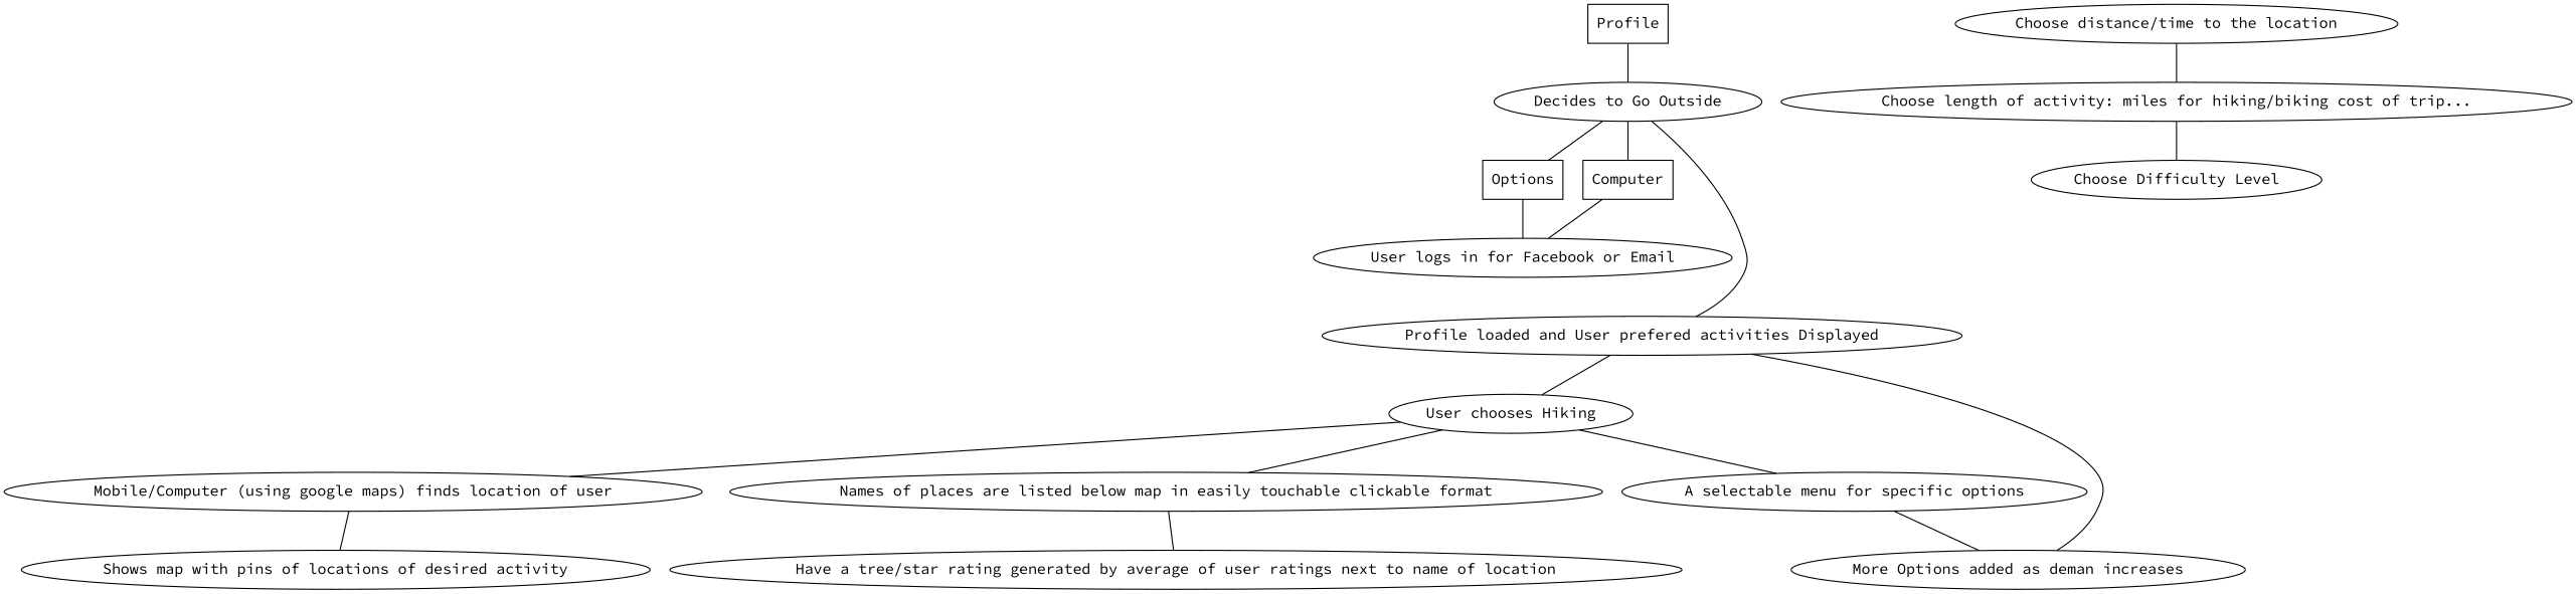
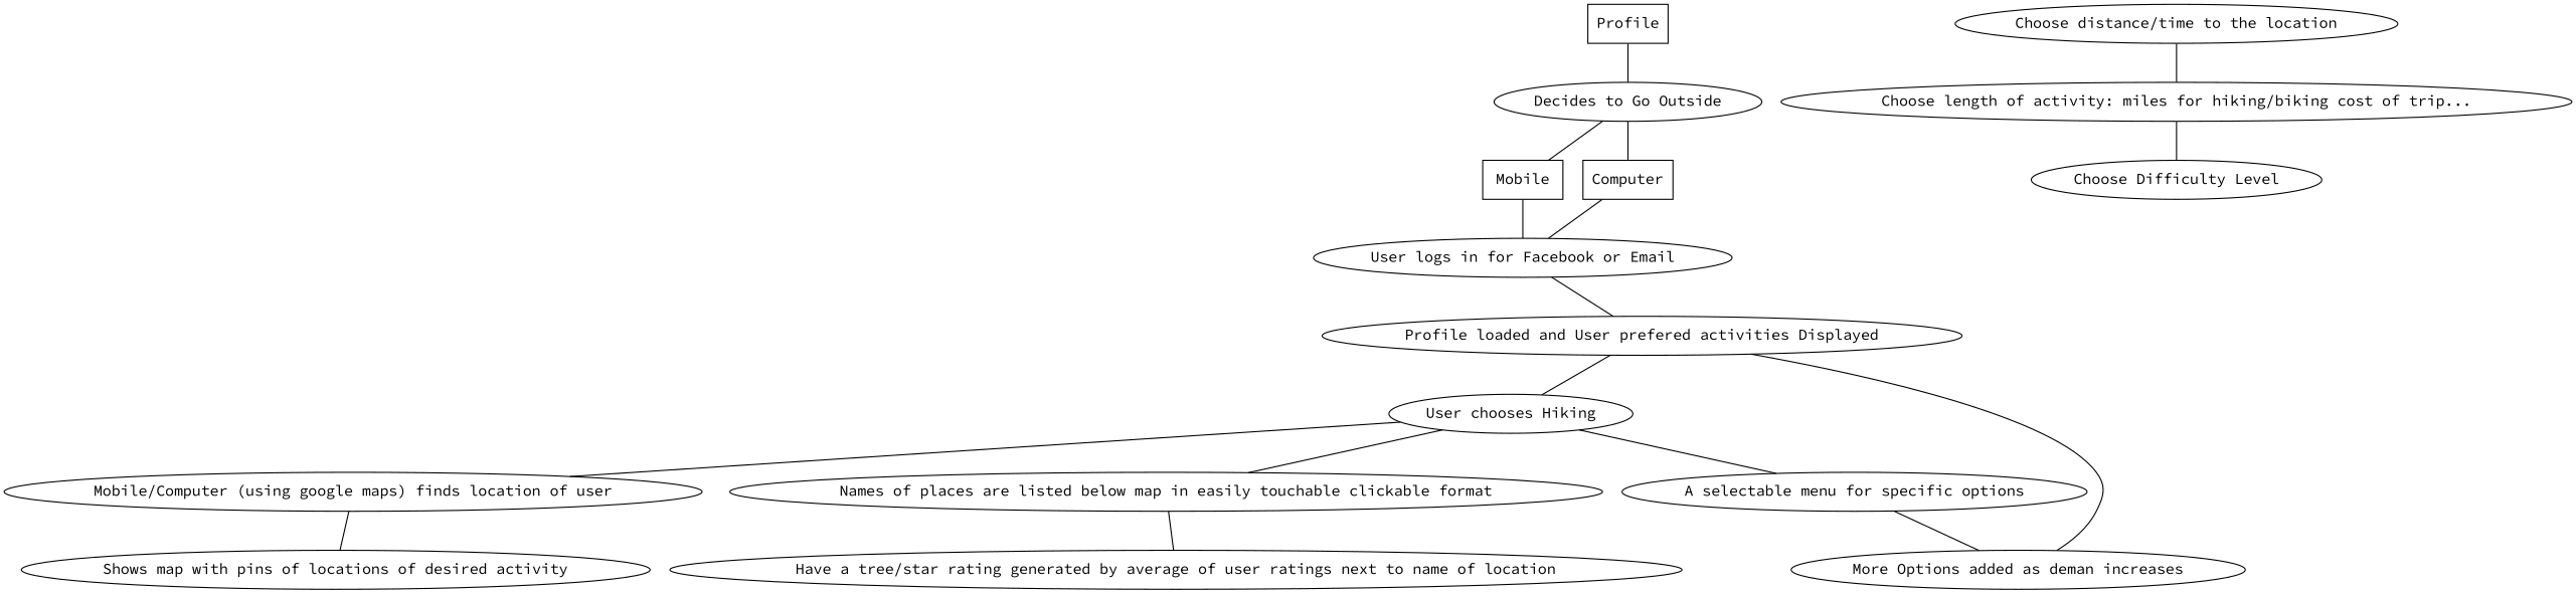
  graph {
    fontname="Source Code Pro"
    node [fontname="Source Code Pro"]
    edge [fontname="Source Code Pro"]
    n1 [label=Profile shape=box]
    n2 [label="Decides to Go Outside"]
-   n3 [label=Options shape=box]
+   n3 [label=Mobile shape=box]
    n4 [label=Computer shape=box]
    n5 [label="User logs in for Facebook or Email"]
    n6 [label="Profile loaded and User prefered activities Displayed"]
    n7 [label="User chooses Hiking"]
    n8 [label="More Options added as deman increases"]
    n9 [label="Mobile/Computer (using google maps) finds location of user"]
    n10 [label="Names of places are listed below map in easily touchable clickable format"]
    n11 [label="A selectable menu for specific options"]
    n12 [label="Shows map with pins of locations of desired activity"]
    n13 [label="Have a tree/star rating generated by average of user ratings next to name of location"]
    n14 [label="Choose distance/time to the location"]
    n15 [label="Choose length of activity: miles for hiking/biking cost of trip..."]
    n16 [label="Choose Difficulty Level"]
    n1 -- n2
    n2 -- n3
    n2 -- n4
    n3 -- n5
    n4 -- n5
-   n2 -- n6
+   n5 -- n6
    n6 -- n7
    n6 -- n8
    n7 -- n9
    n7 -- n10
    n7 -- n11
    n9 -- n12
    n10 -- n13
    n11 -- n8
    n14 -- n15
    n15 -- n16
  }
